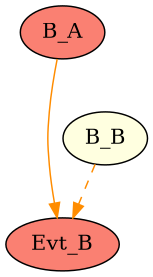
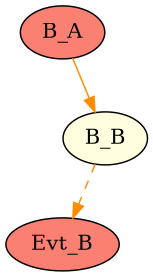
  digraph {
    node [cpu=1 fillcolor=salmon style=filled]
    edge [color=darkorange]
    Evt_B [bpid=8 evtno=205 fid=0 gid=5 par="0x123" sid=2 toffs=0 type=tmsg]
    B_B [fillcolor=lightyellow qlo=1 tperiod=1000000000 type=block]
    B_A
    subgraph sub_1 {
      Evt_B
      B_B
      B_A
    }
    B_B -> Evt_B [style=dashed type=defdst]
-   B_A -> Evt_B [style=solid type=altdst]
+   B_A -> B_B [style=solid type=altdst]
  }
